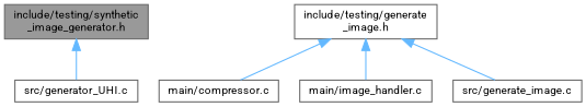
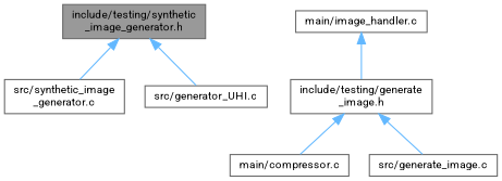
  digraph {
    fontname=Roboto
    node [color=grey40 fillcolor=white fontname=Roboto fontsize=10 shape=box style=filled]
    edge [color=steelblue1 dir=back fontname=Roboto fontsize=10 labelfontname=Helvetica labelfontsize=10 style=solid]
    n1 [color=gray40 fillcolor=grey60 fontcolor=black height=0.2 label="include/testing/synthetic\l_image_generator.h" width=0.4]
+   n2 [height=0.2 label="src/synthetic_image\l_generator.c" width=0.4]
    n3 [height=0.2 label="src/generator_UHI.c" width=0.4]
    n4 [height=0.2 label="include/testing/generate\l_image.h" width=0.4]
    n5 [height=0.2 label="main/compressor.c" width=0.4]
    n6 [height=0.2 label="main/image_handler.c" width=0.4]
    n7 [height=0.2 label="src/generate_image.c" width=0.4]
+   n1 -> n2
    n1 -> n3
    n4 -> n5
-   n4 -> n6
+   n6 -> n4
    n4 -> n7
  }
